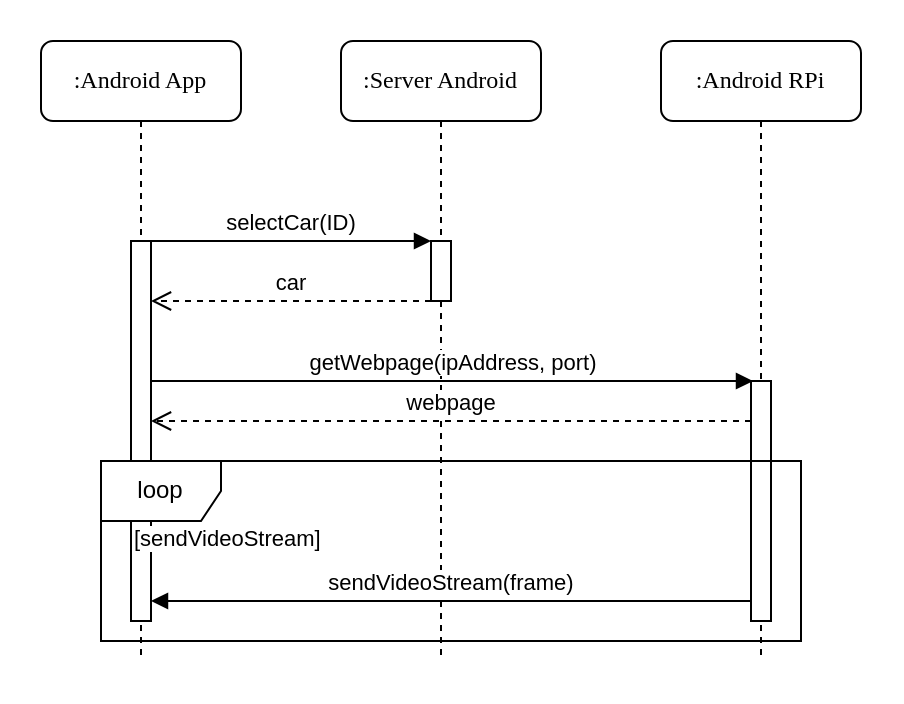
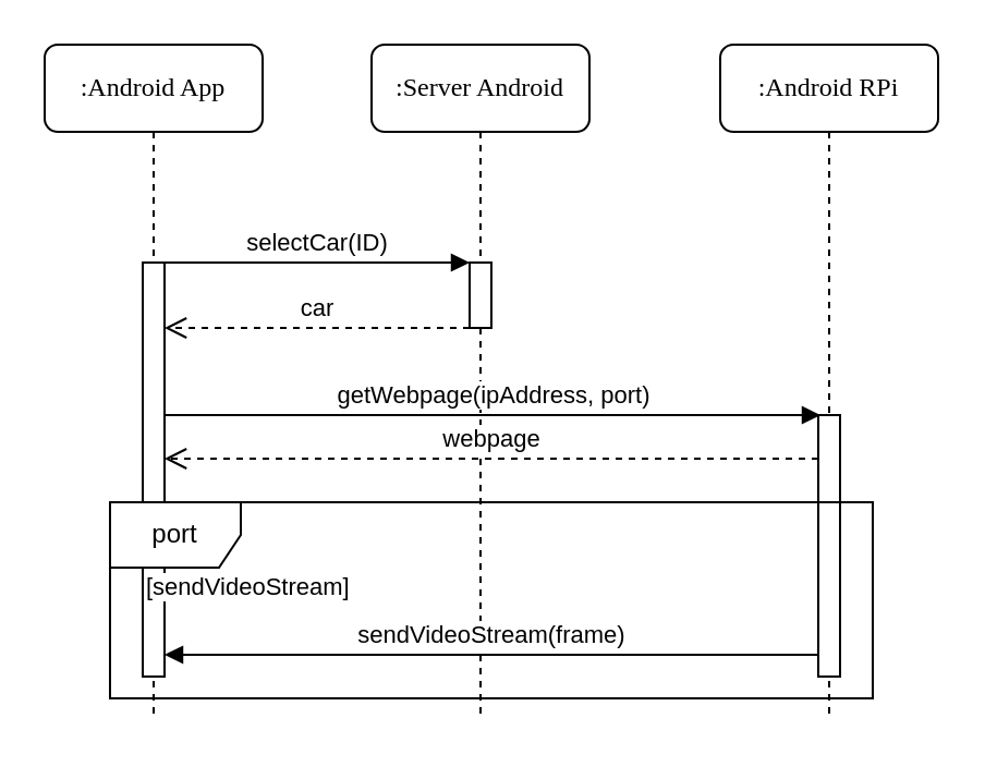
  <mxCell id="0" />
  <mxCell id="1" parent="0" />
  <mxCell id="2" value=":Server Android" style="shape=umlLifeline;perimeter=lifelinePerimeter;whiteSpace=wrap;html=1;container=1;collapsible=0;recursiveResize=0;outlineConnect=0;rounded=1;shadow=0;comic=0;labelBackgroundColor=none;strokeColor=#000000;strokeWidth=1;fillColor=#FFFFFF;fontFamily=Verdana;fontSize=12;fontColor=#000000;align=center;" parent="1" vertex="1"><mxGeometry x="170" y="20" width="100" height="310" as="geometry" /></mxCell>
  <mxCell id="3" value="" style="html=1;points=[];perimeter=orthogonalPerimeter;rounded=0;shadow=0;comic=0;labelBackgroundColor=none;strokeColor=#000000;strokeWidth=1;fillColor=#FFFFFF;fontFamily=Verdana;fontSize=12;fontColor=#000000;align=center;" parent="2" vertex="1"><mxGeometry x="45" y="100" width="10" height="30" as="geometry" /></mxCell>
  <mxCell id="4" value=":Android App" style="shape=umlLifeline;perimeter=lifelinePerimeter;whiteSpace=wrap;html=1;container=1;collapsible=0;recursiveResize=0;outlineConnect=0;rounded=1;shadow=0;comic=0;labelBackgroundColor=none;strokeColor=#000000;strokeWidth=1;fillColor=#FFFFFF;fontFamily=Verdana;fontSize=12;fontColor=#000000;align=center;" parent="1" vertex="1"><mxGeometry x="20" y="20" width="100" height="310" as="geometry" /></mxCell>
  <mxCell id="5" value="" style="html=1;points=[];perimeter=orthogonalPerimeter;rounded=0;shadow=0;comic=0;labelBackgroundColor=none;strokeColor=#000000;strokeWidth=1;fillColor=#FFFFFF;fontFamily=Verdana;fontSize=12;fontColor=#000000;align=center;" parent="4" vertex="1"><mxGeometry x="45" y="100" width="10" height="190" as="geometry" /></mxCell>
  <mxCell id="6" value="&lt;div&gt;selectCar(ID)&lt;/div&gt;" style="html=1;verticalAlign=bottom;endArrow=block;labelBackgroundColor=none;fontFamily=Helvetica;fontSize=11;edgeStyle=elbowEdgeStyle;elbow=vertical;" parent="1" source="5" target="3" edge="1"><mxGeometry relative="1" as="geometry"><mxPoint x="150" y="130" as="sourcePoint" /><Array as="points"><mxPoint x="190" y="120" /></Array></mxGeometry></mxCell>
  <mxCell id="7" value=":Android RPi" style="shape=umlLifeline;perimeter=lifelinePerimeter;whiteSpace=wrap;html=1;container=1;collapsible=0;recursiveResize=0;outlineConnect=0;rounded=1;shadow=0;comic=0;labelBackgroundColor=none;strokeColor=#000000;strokeWidth=1;fillColor=#FFFFFF;fontFamily=Verdana;fontSize=12;fontColor=#000000;align=center;" parent="1" vertex="1"><mxGeometry x="330" y="20" width="100" height="310" as="geometry" /></mxCell>
  <mxCell id="8" value="" style="html=1;points=[];perimeter=orthogonalPerimeter;rounded=0;shadow=0;comic=0;labelBackgroundColor=none;strokeColor=#000000;strokeWidth=1;fillColor=#FFFFFF;fontFamily=Helvetica;fontSize=11;fontColor=#000000;align=center;" parent="7" vertex="1"><mxGeometry x="45" y="170" width="10" height="120" as="geometry" /></mxCell>
  <mxCell id="9" value="getWebpage(ipAddress, port)" style="html=1;verticalAlign=bottom;endArrow=block;labelBackgroundColor=#ffffff;fontFamily=Helvetica;fontSize=11;edgeStyle=elbowEdgeStyle;elbow=horizontal;" parent="1" source="5" edge="1"><mxGeometry relative="1" as="geometry"><mxPoint x="100" y="190" as="sourcePoint" /><Array as="points"><mxPoint x="215" y="190" /></Array><mxPoint x="376" y="190" as="targetPoint" /></mxGeometry></mxCell>
  <mxCell id="10" value="sendVideoStream(frame)" style="html=1;verticalAlign=bottom;endArrow=block;fontFamily=Helvetica;fontSize=11;" parent="1" target="5" edge="1" source="8"><mxGeometry width="80" relative="1" as="geometry"><mxPoint x="374" y="220" as="sourcePoint" /><mxPoint x="140" y="220" as="targetPoint" /><Array as="points"><mxPoint x="230" y="300" /></Array></mxGeometry></mxCell>
  <mxCell id="11" value="webpage" style="html=1;verticalAlign=bottom;endArrow=open;dashed=1;endSize=8;" edge="1" parent="1" source="8" target="5"><mxGeometry relative="1" as="geometry"><mxPoint x="100" y="320" as="sourcePoint" /><mxPoint x="20" y="320" as="targetPoint" /><Array as="points"><mxPoint x="230" y="210" /></Array></mxGeometry></mxCell>
  <mxCell id="12" value="car" style="html=1;verticalAlign=bottom;endArrow=open;dashed=1;endSize=8;labelBackgroundColor=#ffffff;" edge="1" parent="1" source="3" target="5"><mxGeometry relative="1" as="geometry"><mxPoint x="130" y="320" as="sourcePoint" /><mxPoint x="50" y="320" as="targetPoint" /><Array as="points"><mxPoint x="150" y="150" /></Array></mxGeometry></mxCell>
- <mxCell id="13" value="loop" style="shape=umlFrame;whiteSpace=wrap;html=1;" vertex="1" parent="1"><mxGeometry x="50" y="230" width="350" height="90" as="geometry" /></mxCell>
+ <mxCell id="13" value="port" style="shape=umlFrame;whiteSpace=wrap;html=1;" vertex="1" parent="1"><mxGeometry x="50" y="230" width="350" height="90" as="geometry" /></mxCell>
  <mxCell id="14" value="[sendVideoStream]" style="text;html=1;resizable=0;points=[];autosize=1;align=left;verticalAlign=top;spacingTop=-4;fontSize=11;labelBackgroundColor=#ffffff;" vertex="1" parent="1"><mxGeometry x="65" y="260" width="110" height="10" as="geometry" /></mxCell>
